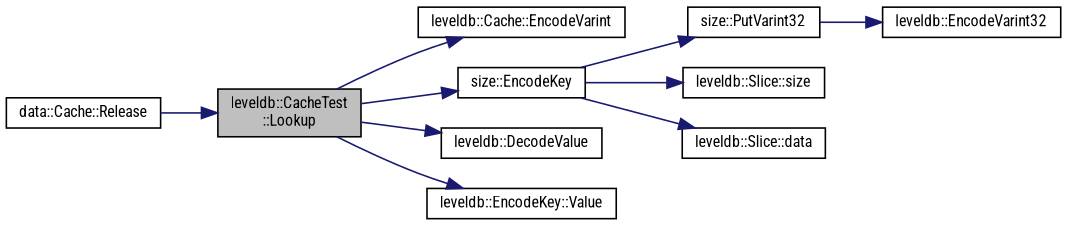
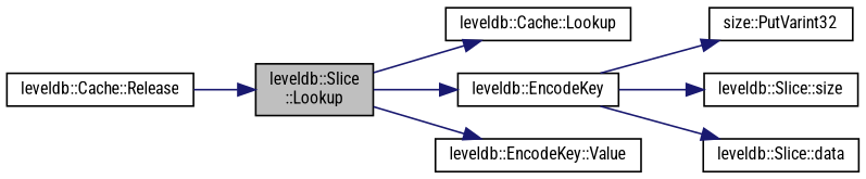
  digraph {
    fontname="Roboto Condensed"
    rankdir=LR
    node [color=black fillcolor=white fontname="Roboto Condensed" fontsize=10 shape=record style=filled]
    edge [color=midnightblue fontname="Roboto Condensed" fontsize=10 labelfontname=Helvetica labelfontsize=10 style=solid]
-   n1 [fillcolor=grey75 fontcolor=black height=0.2 label="leveldb::CacheTest\l::Lookup" width=0.4]
-   n2 [height=0.2 label="leveldb::Cache::EncodeVarint" width=0.4]
-   n3 [height=0.2 label="size::EncodeKey" width=0.4]
-   n4 [height=0.2 label="leveldb::DecodeValue" width=0.4]
+   n1 [fillcolor=grey75 fontcolor=black height=0.2 label="leveldb::Slice\l::Lookup" width=0.4]
+   n2 [height=0.2 label="leveldb::Cache::Lookup" width=0.4]
+   n3 [height=0.2 label="leveldb::EncodeKey" width=0.4]
    n5 [height=0.2 label="leveldb::EncodeKey::Value" width=0.4]
    n6 [height=0.2 label="size::PutVarint32" width=0.4]
    n7 [height=0.2 label="leveldb::Slice::size" width=0.4]
    n8 [height=0.2 label="leveldb::Slice::data" width=0.4]
-   n9 [height=0.2 label="data::Cache::Release" width=0.4]
-   n10 [height=0.2 label="leveldb::EncodeVarint32" width=0.4]
+   n9 [height=0.2 label="leveldb::Cache::Release" width=0.4]
    n1 -> n2
    n1 -> n3
-   n1 -> n4
    n1 -> n5
    n3 -> n6
    n3 -> n7
    n3 -> n8
-   n6 -> n10
    n9 -> n1
  }
